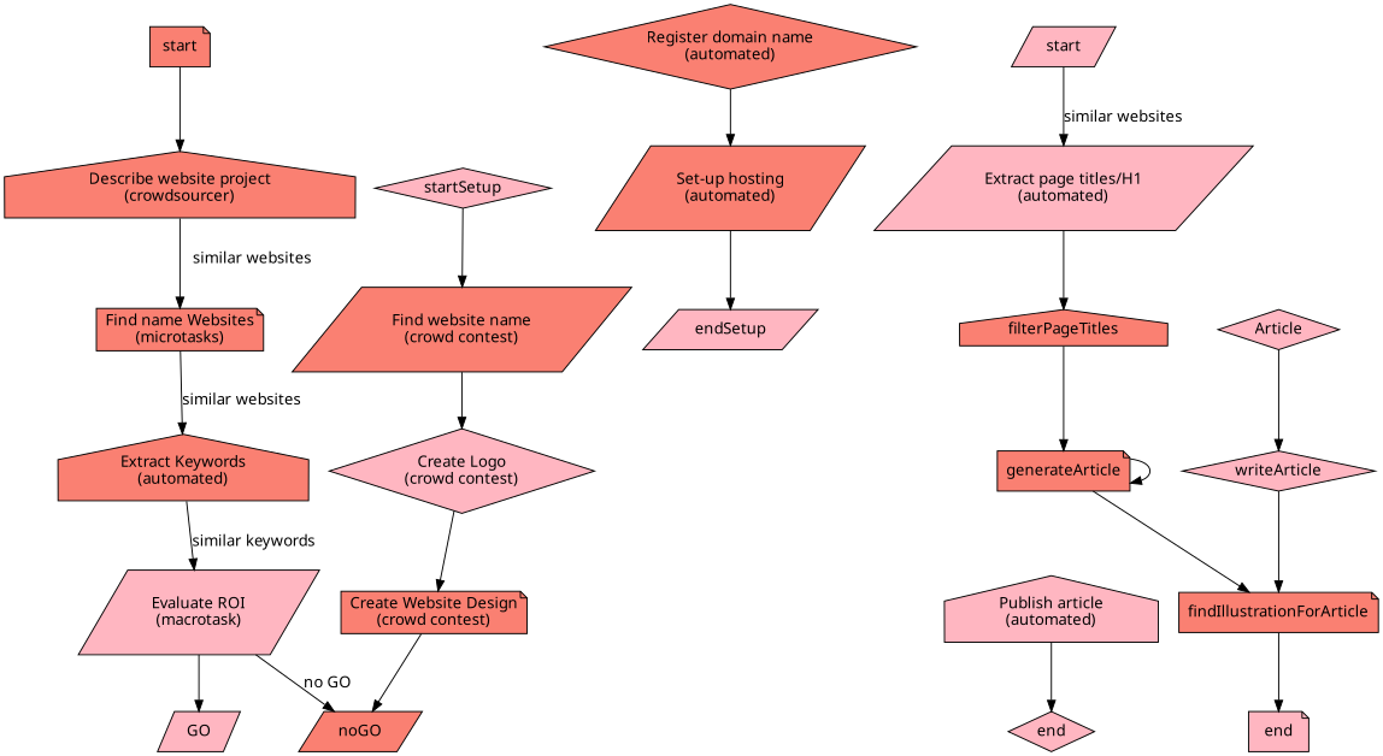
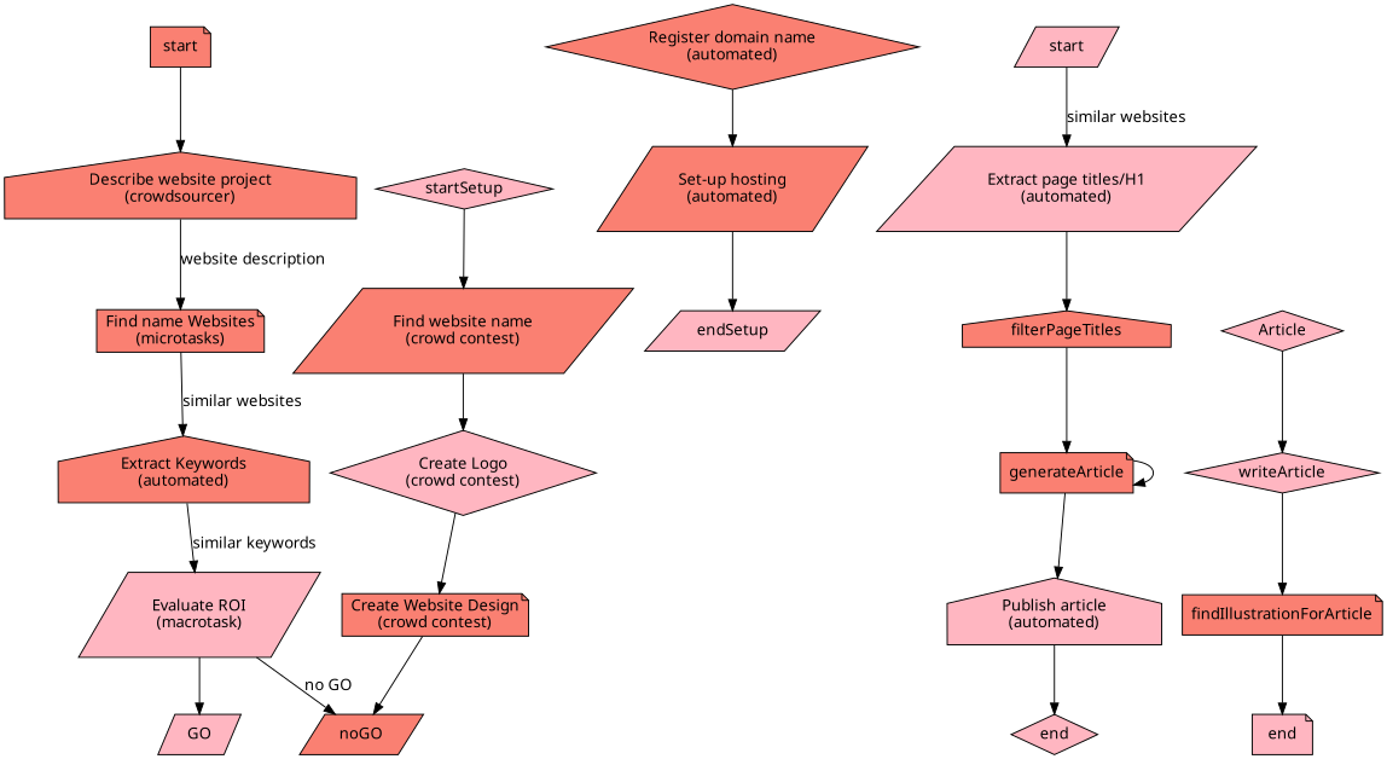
  digraph {
    fontname="Noto Sans"
    node [fillcolor=salmon fontname="Noto Sans" shape=parallelogram style=filled]
    edge [fontname="Noto Sans"]
    start [shape=note]
    n2 [label="Describe website project\n(crowdsourcer)" shape=house]
    n3 [label="Find name Websites\n(microtasks)" shape=note]
    n4 [label="Extract Keywords\n(automated)" shape=house]
    n5 [fillcolor=lightpink label="Evaluate ROI\n(macrotask)"]
    GO [fillcolor=lightpink]
    noGO
    startSetup [fillcolor=lightpink shape=diamond]
    n9 [label="Find website name\n(crowd contest)"]
    n10 [fillcolor=lightpink label="Create Logo\n(crowd contest)" shape=diamond]
    n11 [label="Register domain name\n(automated)" shape=diamond]
    n12 [label="Set-up hosting\n(automated)"]
    n13 [label="Create Website Design\n(crowd contest)" shape=note]
    endSetup [fillcolor=lightpink]
    n15 [fillcolor=lightpink label=start]
    n16 [fillcolor=lightpink label="Extract page titles/H1\n(automated)"]
    filterPageTitles [shape=house]
    generateArticle [shape=note]
    n19 [fillcolor=lightpink label="Publish article\n(automated)" shape=house]
    n20 [fillcolor=lightpink label=end shape=diamond]
    n21 [fillcolor=lightpink label=Article shape=diamond]
    writeArticle [fillcolor=lightpink shape=diamond]
    findIllustrationForArticle [shape=note]
    n24 [fillcolor=lightpink label=end shape=note]
    start -> n2
-   n2 -> n3 [label="similar websites"]
+   n2 -> n3 [label="website description"]
    n3 -> n4 [label="similar websites"]
    n4 -> n5 [label="similar keywords"]
    n5 -> GO
    n5 -> noGO [label="no GO"]
    startSetup -> n9
    n9 -> n10
    n10 -> n13
    n11 -> n12
    n12 -> endSetup
    n13 -> noGO
    n15 -> n16 [label="similar websites"]
    n16 -> filterPageTitles
    filterPageTitles -> generateArticle
    generateArticle -> generateArticle
-   generateArticle -> findIllustrationForArticle
+   generateArticle -> n19
    n19 -> n20
    n21 -> writeArticle
    writeArticle -> findIllustrationForArticle
    findIllustrationForArticle -> n24
  }
